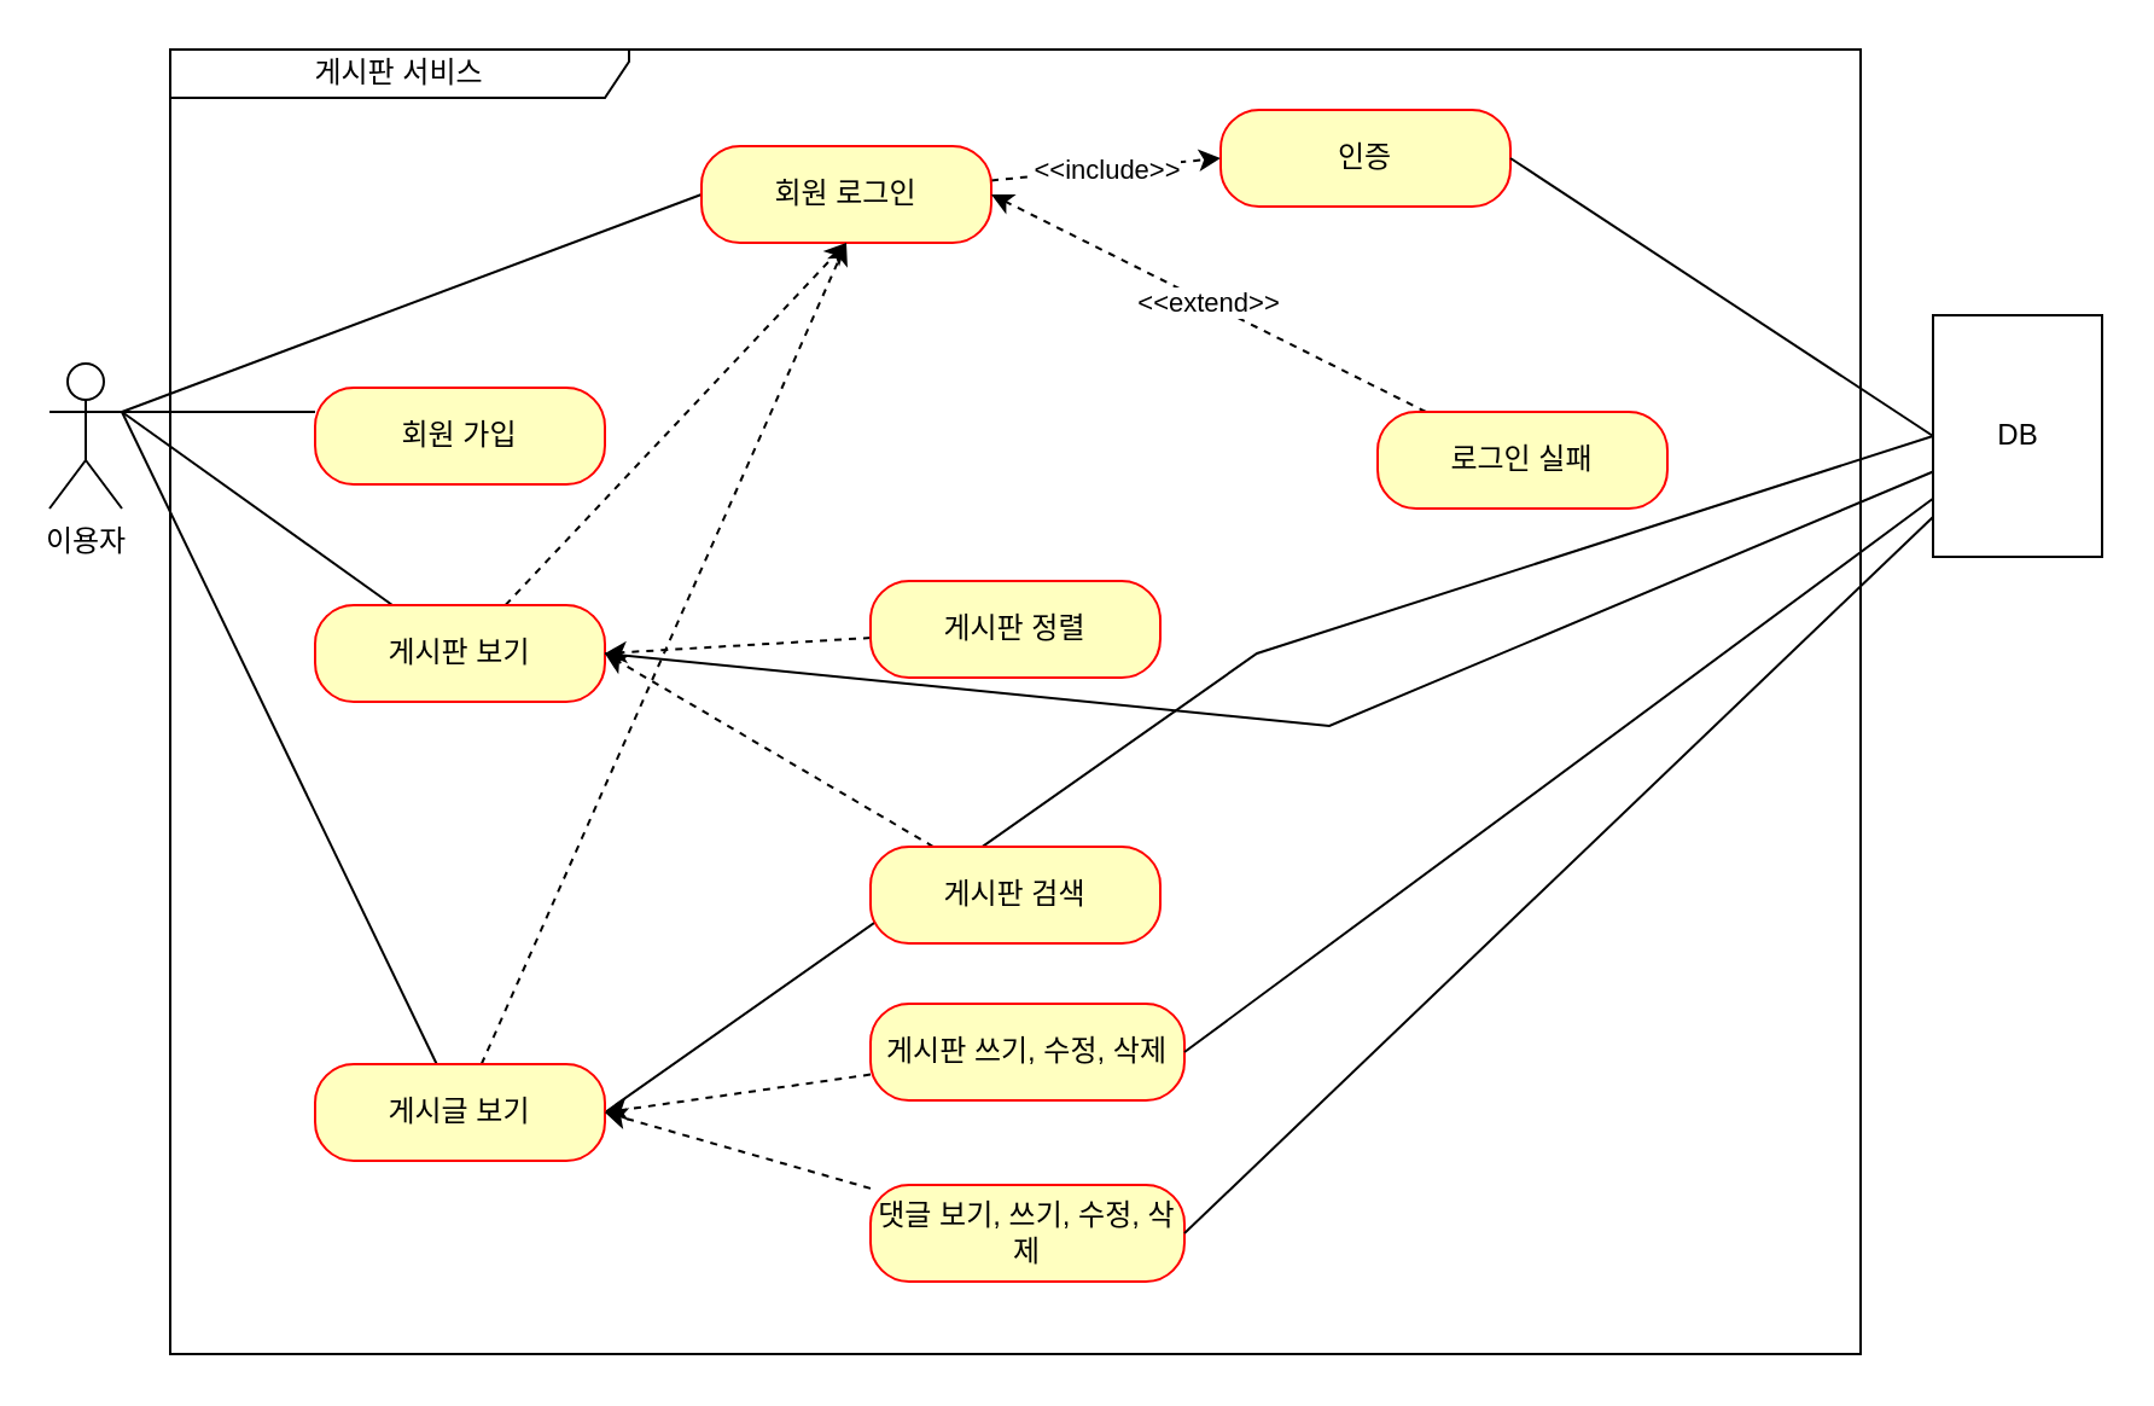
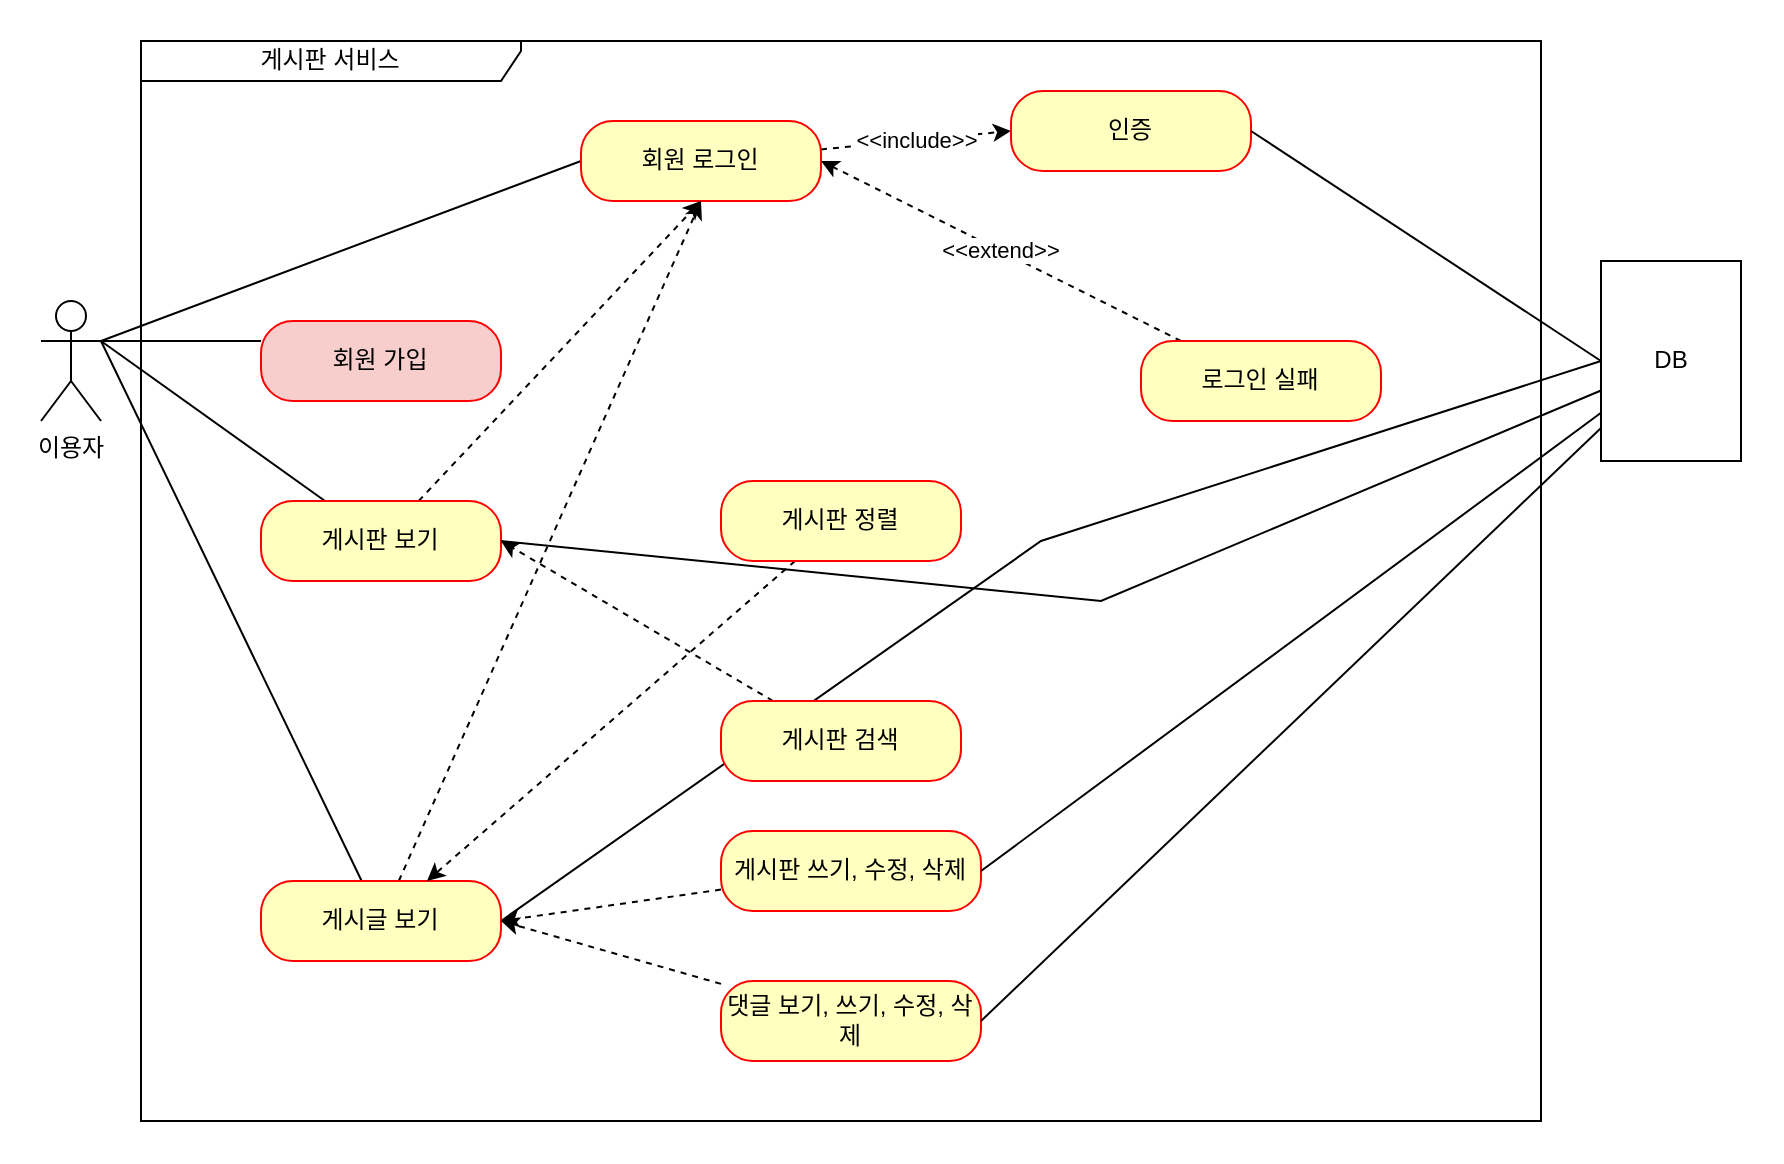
  <mxCell id="0" />
  <mxCell id="1" parent="0" />
  <mxCell id="2" value="이용자" style="shape=umlActor;verticalLabelPosition=bottom;verticalAlign=top;html=1;outlineConnect=0;" vertex="1" parent="1"><mxGeometry x="20" y="150" width="30" height="60" as="geometry" /></mxCell>
  <mxCell id="3" value="게시판 서비스" style="shape=umlFrame;whiteSpace=wrap;html=1;width=190;height=20;" vertex="1" parent="1"><mxGeometry x="70" y="20" width="700" height="540" as="geometry" /></mxCell>
  <mxCell id="4" style="edgeStyle=none;rounded=0;orthogonalLoop=1;jettySize=auto;html=1;entryX=1;entryY=0.333;entryDx=0;entryDy=0;entryPerimeter=0;endArrow=none;endFill=0;exitX=0;exitY=0.5;exitDx=0;exitDy=0;" edge="1" parent="1" source="6" target="2"><mxGeometry relative="1" as="geometry" /></mxCell>
  <mxCell id="5" value="&amp;lt;&amp;lt;include&amp;gt;&amp;gt;" style="edgeStyle=none;rounded=0;orthogonalLoop=1;jettySize=auto;html=1;entryX=0;entryY=0.5;entryDx=0;entryDy=0;endArrow=classic;endFill=1;dashed=1;" edge="1" parent="1" source="6" target="26"><mxGeometry relative="1" as="geometry" /></mxCell>
  <mxCell id="6" value="회원 로그인" style="rounded=1;whiteSpace=wrap;html=1;arcSize=40;fontColor=#000000;fillColor=#ffffc0;strokeColor=#ff0000;" vertex="1" parent="1"><mxGeometry x="290" y="60" width="120" height="40" as="geometry" /></mxCell>
  <mxCell id="7" style="rounded=0;orthogonalLoop=1;jettySize=auto;html=1;entryX=1;entryY=0.333;entryDx=0;entryDy=0;entryPerimeter=0;endArrow=none;endFill=0;exitX=0;exitY=0.25;exitDx=0;exitDy=0;" edge="1" parent="1" source="8" target="2"><mxGeometry relative="1" as="geometry" /></mxCell>
- <mxCell id="8" value="회원 가입" style="rounded=1;whiteSpace=wrap;html=1;arcSize=40;fontColor=#000000;fillColor=#ffffc0;strokeColor=#ff0000;" vertex="1" parent="1"><mxGeometry x="130" y="160" width="120" height="40" as="geometry" /></mxCell>
+ <mxCell id="8" value="회원 가입" style="rounded=1;whiteSpace=wrap;html=1;arcSize=40;fontColor=#000000;fillColor=#f8cecc;strokeColor=#ff0000;" vertex="1" parent="1"><mxGeometry x="130" y="160" width="120" height="40" as="geometry" /></mxCell>
  <mxCell id="9" style="edgeStyle=none;rounded=0;orthogonalLoop=1;jettySize=auto;html=1;endArrow=none;endFill=0;" edge="1" parent="1" source="11"><mxGeometry relative="1" as="geometry"><mxPoint x="50" y="170" as="targetPoint" /></mxGeometry></mxCell>
  <mxCell id="10" style="edgeStyle=none;rounded=0;orthogonalLoop=1;jettySize=auto;html=1;entryX=0.5;entryY=1;entryDx=0;entryDy=0;dashed=1;endArrow=classic;endFill=1;" edge="1" parent="1" source="11" target="6"><mxGeometry relative="1" as="geometry" /></mxCell>
  <mxCell id="11" value="게시판 보기" style="rounded=1;whiteSpace=wrap;html=1;arcSize=40;fontColor=#000000;fillColor=#ffffc0;strokeColor=#ff0000;" vertex="1" parent="1"><mxGeometry x="130" y="250" width="120" height="40" as="geometry" /></mxCell>
  <mxCell id="12" style="edgeStyle=none;rounded=0;orthogonalLoop=1;jettySize=auto;html=1;endArrow=none;endFill=0;" edge="1" parent="1" source="15"><mxGeometry relative="1" as="geometry"><mxPoint x="50" y="170" as="targetPoint" /></mxGeometry></mxCell>
  <mxCell id="13" style="edgeStyle=none;rounded=0;orthogonalLoop=1;jettySize=auto;html=1;entryX=0.5;entryY=1;entryDx=0;entryDy=0;dashed=1;endArrow=classic;endFill=1;" edge="1" parent="1" source="15" target="6"><mxGeometry relative="1" as="geometry" /></mxCell>
  <mxCell id="14" style="edgeStyle=none;rounded=0;orthogonalLoop=1;jettySize=auto;html=1;entryX=0;entryY=0.5;entryDx=0;entryDy=0;endArrow=none;endFill=0;exitX=1;exitY=0.5;exitDx=0;exitDy=0;" edge="1" parent="1" source="15" target="31"><mxGeometry relative="1" as="geometry"><Array as="points"><mxPoint x="520" y="270" /></Array></mxGeometry></mxCell>
  <mxCell id="15" value="게시글 보기" style="rounded=1;whiteSpace=wrap;html=1;arcSize=40;fontColor=#000000;fillColor=#ffffc0;strokeColor=#ff0000;" vertex="1" parent="1"><mxGeometry x="130" y="440" width="120" height="40" as="geometry" /></mxCell>
  <mxCell id="16" style="edgeStyle=none;rounded=0;orthogonalLoop=1;jettySize=auto;html=1;entryX=1;entryY=0.5;entryDx=0;entryDy=0;dashed=1;endArrow=classic;endFill=1;" edge="1" parent="1" source="17" target="15"><mxGeometry relative="1" as="geometry" /></mxCell>
  <mxCell id="17" value="댓글 보기, 쓰기, 수정, 삭제" style="rounded=1;whiteSpace=wrap;html=1;arcSize=40;fontColor=#000000;fillColor=#ffffc0;strokeColor=#ff0000;" vertex="1" parent="1"><mxGeometry x="360" y="490" width="130" height="40" as="geometry" /></mxCell>
  <mxCell id="18" style="edgeStyle=none;rounded=0;orthogonalLoop=1;jettySize=auto;html=1;entryX=1;entryY=0.5;entryDx=0;entryDy=0;dashed=1;endArrow=classic;endFill=1;" edge="1" parent="1" source="19" target="15"><mxGeometry relative="1" as="geometry" /></mxCell>
  <mxCell id="19" value="게시판 쓰기, 수정, 삭제" style="rounded=1;whiteSpace=wrap;html=1;arcSize=40;fontColor=#000000;fillColor=#ffffc0;strokeColor=#ff0000;" vertex="1" parent="1"><mxGeometry x="360" y="415" width="130" height="40" as="geometry" /></mxCell>
  <mxCell id="20" style="edgeStyle=none;rounded=0;orthogonalLoop=1;jettySize=auto;html=1;entryX=1;entryY=0.5;entryDx=0;entryDy=0;dashed=1;endArrow=classic;endFill=1;" edge="1" parent="1" source="21" target="11"><mxGeometry relative="1" as="geometry" /></mxCell>
  <mxCell id="21" value="게시판 검색" style="rounded=1;whiteSpace=wrap;html=1;arcSize=40;fontColor=#000000;fillColor=#ffffc0;strokeColor=#ff0000;" vertex="1" parent="1"><mxGeometry x="360" y="350" width="120" height="40" as="geometry" /></mxCell>
- <mxCell id="22" style="edgeStyle=none;rounded=0;orthogonalLoop=1;jettySize=auto;html=1;entryX=1;entryY=0.5;entryDx=0;entryDy=0;dashed=1;endArrow=classic;endFill=1;" edge="1" parent="1" source="23" target="11"><mxGeometry relative="1" as="geometry" /></mxCell>
+ <mxCell id="22" style="edgeStyle=none;rounded=0;orthogonalLoop=1;jettySize=auto;html=1;dashed=1;endArrow=classic;endFill=1;" edge="1" parent="1" source="23" target="15"><mxGeometry relative="1" as="geometry" /></mxCell>
  <mxCell id="23" value="게시판 정렬" style="rounded=1;whiteSpace=wrap;html=1;arcSize=40;fontColor=#000000;fillColor=#ffffc0;strokeColor=#ff0000;" vertex="1" parent="1"><mxGeometry x="360" y="240" width="120" height="40" as="geometry" /></mxCell>
  <mxCell id="24" value="&amp;lt;&amp;lt;extend&amp;gt;&amp;gt;" style="edgeStyle=none;rounded=0;orthogonalLoop=1;jettySize=auto;html=1;entryX=1;entryY=0.5;entryDx=0;entryDy=0;dashed=1;endArrow=classic;endFill=1;" edge="1" parent="1" source="25" target="6"><mxGeometry relative="1" as="geometry" /></mxCell>
  <mxCell id="25" value="로그인 실패" style="rounded=1;whiteSpace=wrap;html=1;arcSize=40;fontColor=#000000;fillColor=#ffffc0;strokeColor=#ff0000;" vertex="1" parent="1"><mxGeometry x="570" y="170" width="120" height="40" as="geometry" /></mxCell>
  <mxCell id="26" value="인증" style="rounded=1;whiteSpace=wrap;html=1;arcSize=40;fontColor=#000000;fillColor=#ffffc0;strokeColor=#ff0000;" vertex="1" parent="1"><mxGeometry x="505" y="45" width="120" height="40" as="geometry" /></mxCell>
  <mxCell id="27" style="edgeStyle=none;rounded=0;orthogonalLoop=1;jettySize=auto;html=1;entryX=1;entryY=0.5;entryDx=0;entryDy=0;endArrow=none;endFill=0;exitX=0;exitY=0.5;exitDx=0;exitDy=0;" edge="1" parent="1" source="31" target="26"><mxGeometry relative="1" as="geometry" /></mxCell>
  <mxCell id="28" style="edgeStyle=none;rounded=0;orthogonalLoop=1;jettySize=auto;html=1;entryX=1;entryY=0.5;entryDx=0;entryDy=0;endArrow=none;endFill=0;" edge="1" parent="1" source="31" target="11"><mxGeometry relative="1" as="geometry"><Array as="points"><mxPoint x="550" y="300" /></Array></mxGeometry></mxCell>
  <mxCell id="29" style="edgeStyle=none;rounded=0;orthogonalLoop=1;jettySize=auto;html=1;entryX=1;entryY=0.5;entryDx=0;entryDy=0;endArrow=none;endFill=0;" edge="1" parent="1" source="31" target="19"><mxGeometry relative="1" as="geometry" /></mxCell>
  <mxCell id="30" style="edgeStyle=none;rounded=0;orthogonalLoop=1;jettySize=auto;html=1;entryX=1;entryY=0.5;entryDx=0;entryDy=0;endArrow=none;endFill=0;" edge="1" parent="1" source="31" target="17"><mxGeometry relative="1" as="geometry" /></mxCell>
  <mxCell id="31" value="DB" style="html=1;" vertex="1" parent="1"><mxGeometry x="800" y="130" width="70" height="100" as="geometry" /></mxCell>
